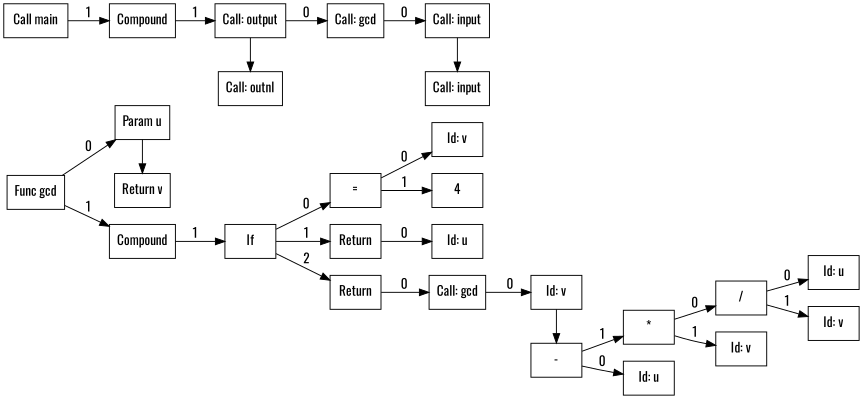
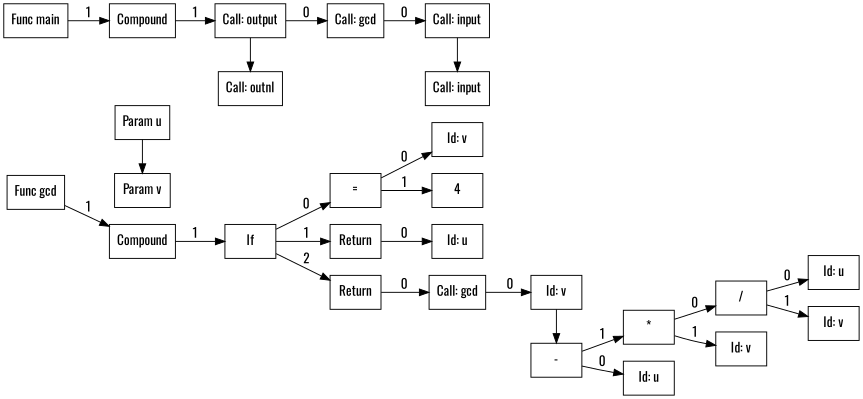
  digraph {
    fontname=Oswald
    rankdir=LR
    node [fontname=Oswald shape=box]
    edge [fontname=Oswald]
    n1 [label="Param u"]
    n2 [label=Compound]
    n3 [label="Func gcd"]
-   n4 [label="Return v"]
+   n4 [label="Param v"]
    n5 [label=If]
    n6 [label="="]
    n7 [label=Return]
    n8 [label=Return]
    n9 [label="Id: v"]
    n10 [label=4]
    n11 [label="*"]
    n12 [label="/"]
    n13 [label="Id: v"]
    n14 [label="Id: u"]
    n15 [label="Call: gcd"]
    n16 [label="-"]
    n17 [label="Id: u"]
    n18 [label="Id: v"]
    n19 [label="Id: u"]
    n20 [label="Id: v"]
-   n21 [label="Call main"]
+   n21 [label="Func main"]
    n22 [label=Compound]
    n23 [label="Call: output"]
    n24 [label="Call: gcd"]
    n25 [label="Call: input"]
    n26 [label="Call: input"]
    n27 [label="Call: outnl"]
    subgraph sub_1 {
      ordering=out
      rank=same
      n1
      n2
    }
    subgraph sub_2 {
      n1
      n2
      n3
    }
    subgraph sub_3 {
      rank=same
      n1
      n4
    }
    subgraph sub_4 {
      n1
      n4
    }
    subgraph sub_5 {
      ordering=out
      rank=same
      n5
    }
    subgraph sub_6 {
      n2
      n5
    }
    subgraph sub_7 {
      ordering=out
      rank=same
      n6
      n7
      n8
    }
    subgraph sub_8 {
      n5
      n6
      n7
      n8
    }
    subgraph sub_9 {
      ordering=out
      rank=same
      n9
      n10
    }
    subgraph sub_10 {
      n11
      n12
      n13
    }
    subgraph sub_11 {
      n6
      n9
      n10
    }
    subgraph sub_12 {
      ordering=out
      rank=same
      n14
    }
    subgraph sub_13 {
      n7
      n14
    }
    subgraph sub_14 {
      ordering=out
      rank=same
      n15
    }
    subgraph sub_15 {
      n11
      n16
      n17
    }
    subgraph sub_16 {
      n8
      n15
    }
    subgraph sub_17 {
      ordering=out
      rank=same
      n18
    }
    subgraph sub_18 {
      n15
      n18
    }
    subgraph sub_19 {
      rank=same
      n16
      n18
    }
    subgraph sub_20 {
      n16
      n18
    }
    subgraph sub_21 {
      ordering=out
      rank=same
      n11
      n17
    }
    subgraph sub_22 {
      ordering=out
      rank=same
      n12
      n13
    }
    subgraph sub_23 {
      ordering=out
      rank=same
      n19
      n20
    }
    subgraph sub_24 {
      n12
      n19
      n20
    }
    subgraph sub_25 {
      rank=same
      n3
      n21
    }
    subgraph sub_26 {
      n3
      n21
    }
    subgraph sub_27 {
      ordering=out
      rank=same
      n22
    }
    subgraph sub_28 {
      n21
      n22
    }
    subgraph sub_29 {
      ordering=out
      rank=same
      n23
    }
    subgraph sub_30 {
      n22
      n23
    }
    subgraph sub_31 {
      ordering=out
      rank=same
      n24
    }
    subgraph sub_32 {
      n23
      n24
    }
    subgraph sub_33 {
      ordering=out
      rank=same
      n25
    }
    subgraph sub_34 {
      n24
      n25
    }
    subgraph sub_35 {
      rank=same
      n25
      n26
    }
    subgraph sub_36 {
      n25
      n26
    }
    subgraph sub_37 {
      rank=same
      n23
      n27
    }
    subgraph sub_38 {
      n23
      n27
    }
    n1 -> n4
    n2 -> n5 [label=1]
-   n3 -> n1 [label=0]
    n3 -> n2 [label=1]
    n5 -> n6 [label=0]
    n5 -> n7 [label=1]
    n5 -> n8 [label=2]
    n6 -> n9 [label=0]
    n6 -> n10 [label=1]
    n7 -> n14 [label=0]
    n8 -> n15 [label=0]
    n11 -> n12 [label=0]
    n11 -> n13 [label=1]
    n12 -> n19 [label=0]
    n12 -> n20 [label=1]
    n15 -> n18 [label=0]
    n16 -> n11 [label=1]
    n16 -> n17 [label=0]
    n18 -> n16
    n21 -> n22 [label=1]
    n22 -> n23 [label=1]
    n23 -> n24 [label=0]
    n23 -> n27
    n24 -> n25 [label=0]
    n25 -> n26
  }
